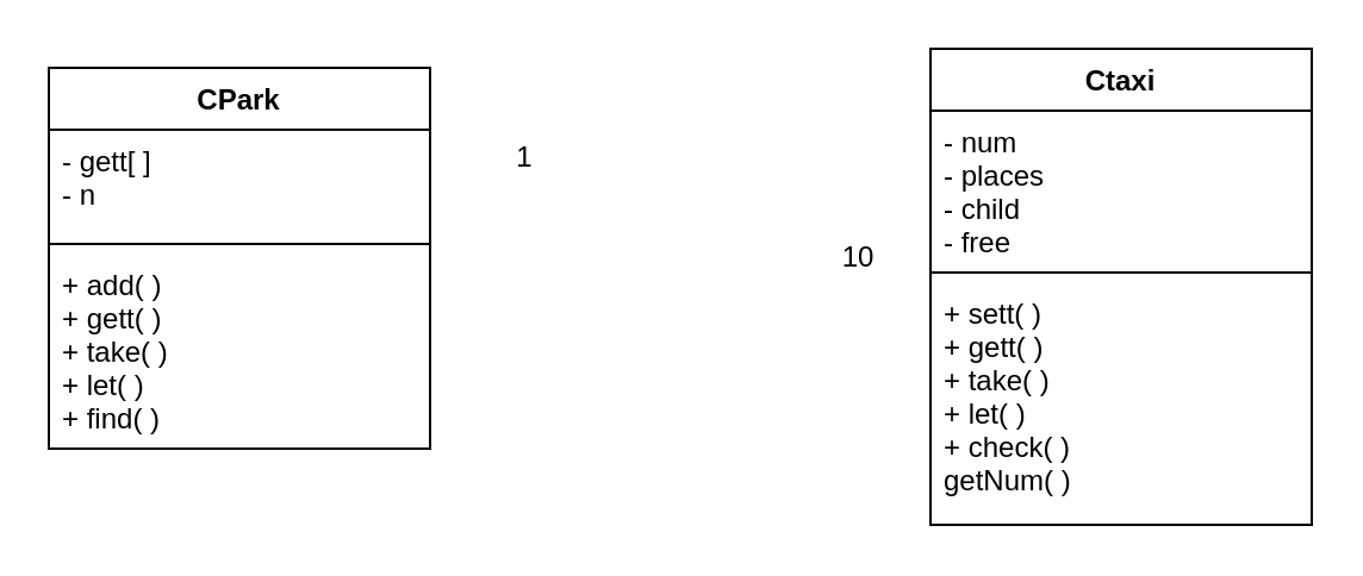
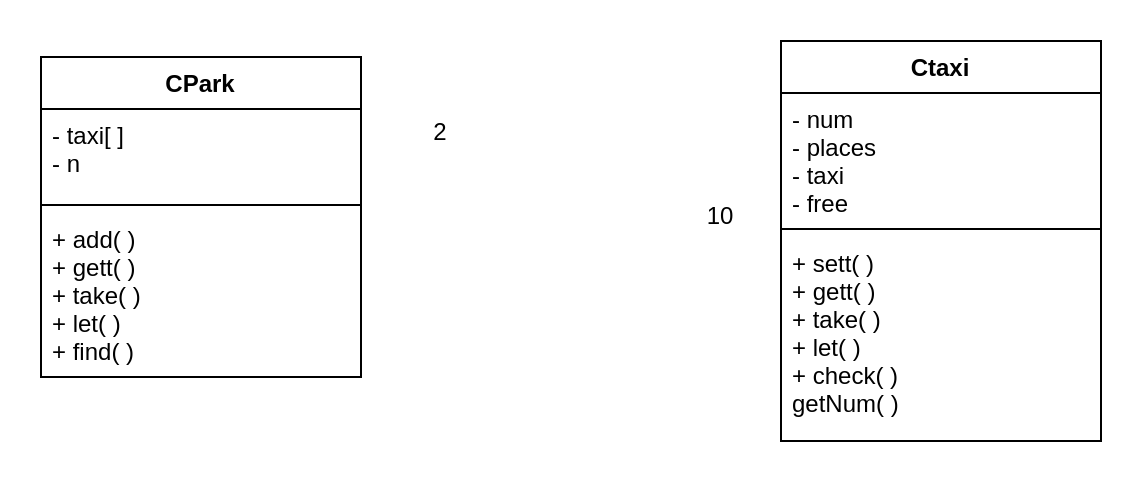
  <mxCell id="0" />
  <mxCell id="1" parent="0" />
  <mxCell id="2" value="CPark" style="swimlane;fontStyle=1;align=center;verticalAlign=top;childLayout=stackLayout;horizontal=1;startSize=26;horizontalStack=0;resizeParent=1;resizeParentMax=0;resizeLast=0;collapsible=1;marginBottom=0;" vertex="1" parent="1"><mxGeometry x="20" y="28" width="160" height="160" as="geometry" /></mxCell>
- <mxCell id="3" value="- gett[ ]&#10;- n" style="text;strokeColor=none;fillColor=none;align=left;verticalAlign=top;spacingLeft=4;spacingRight=4;overflow=hidden;rotatable=0;points=[[0,0.5],[1,0.5]];portConstraint=eastwest;" vertex="1" parent="2"><mxGeometry y="26" width="160" height="44" as="geometry" /></mxCell>
+ <mxCell id="3" value="- taxi[ ]&#10;- n" style="text;strokeColor=none;fillColor=none;align=left;verticalAlign=top;spacingLeft=4;spacingRight=4;overflow=hidden;rotatable=0;points=[[0,0.5],[1,0.5]];portConstraint=eastwest;" vertex="1" parent="2"><mxGeometry y="26" width="160" height="44" as="geometry" /></mxCell>
  <mxCell id="4" value="" style="line;strokeWidth=1;fillColor=none;align=left;verticalAlign=middle;spacingTop=-1;spacingLeft=3;spacingRight=3;rotatable=0;labelPosition=right;points=[];portConstraint=eastwest;" vertex="1" parent="2"><mxGeometry y="70" width="160" height="8" as="geometry" /></mxCell>
  <mxCell id="5" value="+ add( )&#10;+ gett( )&#10;+ take( )&#10;+ let( )&#10;+ find( )" style="text;strokeColor=none;fillColor=none;align=left;verticalAlign=top;spacingLeft=4;spacingRight=4;overflow=hidden;rotatable=0;points=[[0,0.5],[1,0.5]];portConstraint=eastwest;" vertex="1" parent="2"><mxGeometry y="78" width="160" height="82" as="geometry" /></mxCell>
  <mxCell id="6" value="Ctaxi" style="swimlane;fontStyle=1;align=center;verticalAlign=top;childLayout=stackLayout;horizontal=1;startSize=26;horizontalStack=0;resizeParent=1;resizeParentMax=0;resizeLast=0;collapsible=1;marginBottom=0;" vertex="1" parent="1"><mxGeometry x="390" y="20" width="160" height="200" as="geometry" /></mxCell>
- <mxCell id="7" value="- num&#10;- places&#10;- child&#10;- free" style="text;strokeColor=none;fillColor=none;align=left;verticalAlign=top;spacingLeft=4;spacingRight=4;overflow=hidden;rotatable=0;points=[[0,0.5],[1,0.5]];portConstraint=eastwest;" vertex="1" parent="6"><mxGeometry y="26" width="160" height="64" as="geometry" /></mxCell>
+ <mxCell id="7" value="- num&#10;- places&#10;- taxi&#10;- free" style="text;strokeColor=none;fillColor=none;align=left;verticalAlign=top;spacingLeft=4;spacingRight=4;overflow=hidden;rotatable=0;points=[[0,0.5],[1,0.5]];portConstraint=eastwest;" vertex="1" parent="6"><mxGeometry y="26" width="160" height="64" as="geometry" /></mxCell>
  <mxCell id="8" value="" style="line;strokeWidth=1;fillColor=none;align=left;verticalAlign=middle;spacingTop=-1;spacingLeft=3;spacingRight=3;rotatable=0;labelPosition=right;points=[];portConstraint=eastwest;" vertex="1" parent="6"><mxGeometry y="90" width="160" height="8" as="geometry" /></mxCell>
  <mxCell id="9" value="+ sett( )&#10;+ gett( )&#10;+ take( )&#10;+ let( )&#10;+ check( )&#10;getNum( )" style="text;strokeColor=none;fillColor=none;align=left;verticalAlign=top;spacingLeft=4;spacingRight=4;overflow=hidden;rotatable=0;points=[[0,0.5],[1,0.5]];portConstraint=eastwest;" vertex="1" parent="6"><mxGeometry y="98" width="160" height="102" as="geometry" /></mxCell>
  <mxCell id="10" value="10" style="text;html=1;strokeColor=none;fillColor=none;align=center;verticalAlign=middle;whiteSpace=wrap;rounded=0;" vertex="1" parent="1"><mxGeometry x="340" y="98" width="40" height="20" as="geometry" /></mxCell>
- <mxCell id="11" value="1" style="text;html=1;strokeColor=none;fillColor=none;align=center;verticalAlign=middle;whiteSpace=wrap;rounded=0;" vertex="1" parent="1"><mxGeometry x="200" y="56" width="40" height="20" as="geometry" /></mxCell>
+ <mxCell id="11" value="2" style="text;html=1;strokeColor=none;fillColor=none;align=center;verticalAlign=middle;whiteSpace=wrap;rounded=0;" vertex="1" parent="1"><mxGeometry x="200" y="56" width="40" height="20" as="geometry" /></mxCell>
